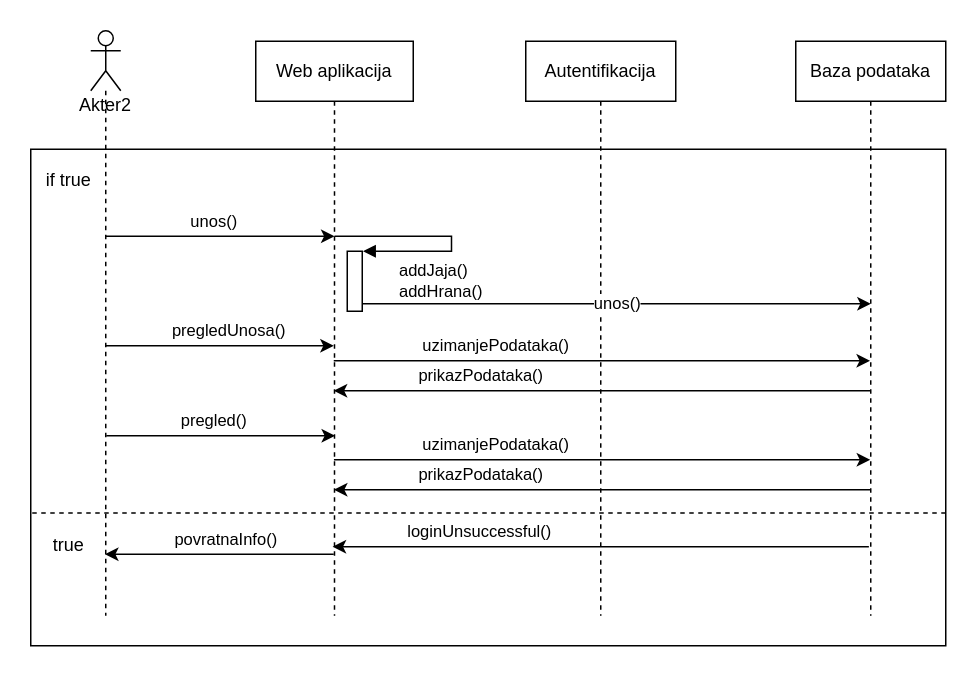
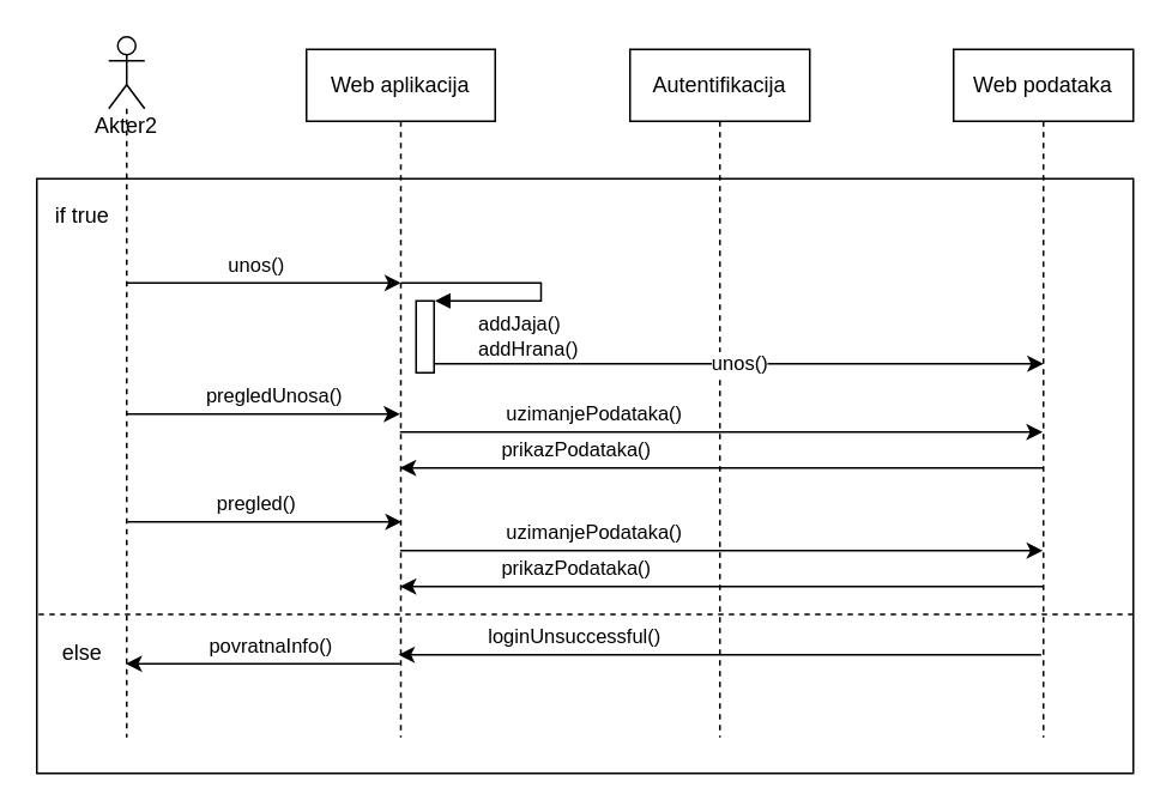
  <mxCell id="0" />
  <mxCell id="1" parent="0" />
  <mxCell id="2" value="" style="rounded=0;whiteSpace=wrap;html=1;" parent="1" vertex="1"><mxGeometry x="20" y="99" width="610" height="331" as="geometry" /></mxCell>
  <mxCell id="3" value="Akter2" style="shape=umlLifeline;participant=umlActor;perimeter=lifelinePerimeter;whiteSpace=wrap;html=1;container=1;collapsible=0;recursiveResize=0;verticalAlign=top;spacingTop=36;outlineConnect=0;size=40;" parent="1" vertex="1"><mxGeometry x="60" y="20" width="20" height="390" as="geometry" /></mxCell>
  <mxCell id="4" value="povratnaInfo()" style="edgeStyle=orthogonalEdgeStyle;rounded=0;orthogonalLoop=1;jettySize=auto;html=1;" parent="1" edge="1"><mxGeometry x="-0.056" y="-10" relative="1" as="geometry"><Array as="points"><mxPoint x="150" y="369" /><mxPoint x="150" y="369" /></Array><mxPoint as="offset" /><mxPoint x="222" y="369" as="sourcePoint" /><mxPoint x="69.5" y="369" as="targetPoint" /></mxGeometry></mxCell>
  <mxCell id="5" value="Web aplikacija" style="shape=umlLifeline;perimeter=lifelinePerimeter;whiteSpace=wrap;html=1;container=1;collapsible=0;recursiveResize=0;outlineConnect=0;" parent="1" vertex="1"><mxGeometry x="170" y="27" width="105" height="383" as="geometry" /></mxCell>
  <mxCell id="6" value="Autentifikacija" style="shape=umlLifeline;perimeter=lifelinePerimeter;whiteSpace=wrap;html=1;container=1;collapsible=0;recursiveResize=0;outlineConnect=0;" parent="1" vertex="1"><mxGeometry x="350" y="27" width="100" height="383" as="geometry" /></mxCell>
- <mxCell id="7" value="Baza podataka" style="shape=umlLifeline;perimeter=lifelinePerimeter;whiteSpace=wrap;html=1;container=1;collapsible=0;recursiveResize=0;outlineConnect=0;" parent="1" vertex="1"><mxGeometry x="530" y="27" width="100" height="383" as="geometry" /></mxCell>
+ <mxCell id="7" value="Web podataka" style="shape=umlLifeline;perimeter=lifelinePerimeter;whiteSpace=wrap;html=1;container=1;collapsible=0;recursiveResize=0;outlineConnect=0;" parent="1" vertex="1"><mxGeometry x="530" y="27" width="100" height="383" as="geometry" /></mxCell>
  <mxCell id="8" value="loginUnsuccessful()" style="edgeStyle=orthogonalEdgeStyle;rounded=0;orthogonalLoop=1;jettySize=auto;html=1;" parent="1" edge="1"><mxGeometry x="0.452" y="-10" relative="1" as="geometry"><mxPoint x="578.75" y="364" as="sourcePoint" /><mxPoint x="221.25" y="364" as="targetPoint" /><Array as="points"><mxPoint x="399.25" y="364" /><mxPoint x="399.25" y="364" /></Array><mxPoint as="offset" /></mxGeometry></mxCell>
  <mxCell id="9" value="" style="endArrow=none;dashed=1;html=1;entryX=0;entryY=0.5;entryDx=0;entryDy=0;exitX=1;exitY=0.684;exitDx=0;exitDy=0;exitPerimeter=0;" parent="1" edge="1"><mxGeometry width="50" height="50" relative="1" as="geometry"><mxPoint x="630" y="341.524" as="sourcePoint" /><mxPoint x="20" y="341.5" as="targetPoint" /></mxGeometry></mxCell>
  <mxCell id="10" value="if true" style="text;html=1;align=center;verticalAlign=middle;resizable=0;points=[];autosize=1;strokeColor=none;" parent="1" vertex="1"><mxGeometry x="20" y="110" width="50" height="20" as="geometry" /></mxCell>
- <mxCell id="11" value="true" style="text;html=1;align=center;verticalAlign=middle;resizable=0;points=[];autosize=1;strokeColor=none;" parent="1" vertex="1"><mxGeometry x="25" y="353" width="40" height="20" as="geometry" /></mxCell>
+ <mxCell id="11" value="else" style="text;html=1;align=center;verticalAlign=middle;resizable=0;points=[];autosize=1;strokeColor=none;" parent="1" vertex="1"><mxGeometry x="25" y="353" width="40" height="20" as="geometry" /></mxCell>
  <mxCell id="12" value="unos()" style="edgeStyle=orthogonalEdgeStyle;rounded=0;orthogonalLoop=1;jettySize=auto;html=1;" edge="1" parent="1"><mxGeometry x="-0.06" y="10" relative="1" as="geometry"><Array as="points"><mxPoint x="140.5" y="157" /><mxPoint x="140.5" y="157" /></Array><mxPoint as="offset" /><mxPoint x="70" y="157" as="sourcePoint" /><mxPoint x="222.5" y="157" as="targetPoint" /></mxGeometry></mxCell>
  <mxCell id="13" value="addJaja()&lt;br&gt;addHrana()" style="edgeStyle=orthogonalEdgeStyle;html=1;align=left;spacingLeft=2;endArrow=block;rounded=0;entryX=1;entryY=0;" edge="1" parent="1"><mxGeometry x="0.748" y="20" relative="1" as="geometry"><mxPoint x="222.5" y="157" as="sourcePoint" /><Array as="points"><mxPoint x="300.5" y="157" /><mxPoint x="300.5" y="167" /></Array><mxPoint x="1" as="offset" /><mxPoint x="241.5" y="167" as="targetPoint" /></mxGeometry></mxCell>
  <mxCell id="14" value="unos()" style="edgeStyle=orthogonalEdgeStyle;rounded=0;orthogonalLoop=1;jettySize=auto;html=1;" edge="1" parent="1"><mxGeometry relative="1" as="geometry"><mxPoint x="241.5" y="202" as="sourcePoint" /><mxPoint x="580" y="202" as="targetPoint" /><Array as="points"><mxPoint x="410.5" y="202" /><mxPoint x="410.5" y="202" /></Array></mxGeometry></mxCell>
  <mxCell id="15" value="" style="html=1;points=[];perimeter=orthogonalPerimeter;" vertex="1" parent="1"><mxGeometry x="231" y="167" width="10" height="40" as="geometry" /></mxCell>
  <mxCell id="16" value="pregledUnosa()" style="edgeStyle=orthogonalEdgeStyle;rounded=0;orthogonalLoop=1;jettySize=auto;html=1;" edge="1" parent="1"><mxGeometry x="0.056" y="10" relative="1" as="geometry"><Array as="points"><mxPoint x="140" y="230" /><mxPoint x="140" y="230" /></Array><mxPoint x="1" as="offset" /><mxPoint x="69.5" y="230" as="sourcePoint" /><mxPoint x="222" y="230" as="targetPoint" /></mxGeometry></mxCell>
  <mxCell id="17" value="uzimanjePodataka()" style="edgeStyle=orthogonalEdgeStyle;rounded=0;orthogonalLoop=1;jettySize=auto;html=1;" edge="1" parent="1"><mxGeometry x="-0.396" y="10" relative="1" as="geometry"><Array as="points"><mxPoint x="400" y="240" /><mxPoint x="400" y="240" /></Array><mxPoint as="offset" /><mxPoint x="222" y="240" as="sourcePoint" /><mxPoint x="579.5" y="240" as="targetPoint" /></mxGeometry></mxCell>
  <mxCell id="18" value="prikazPodataka()" style="edgeStyle=orthogonalEdgeStyle;rounded=0;orthogonalLoop=1;jettySize=auto;html=1;" edge="1" parent="1"><mxGeometry x="0.452" y="-10" relative="1" as="geometry"><Array as="points"><mxPoint x="400" y="260" /><mxPoint x="400" y="260" /></Array><mxPoint as="offset" /><mxPoint x="579.5" y="260" as="sourcePoint" /><mxPoint x="222" y="260" as="targetPoint" /></mxGeometry></mxCell>
  <mxCell id="19" value="pregled()" style="edgeStyle=orthogonalEdgeStyle;rounded=0;orthogonalLoop=1;jettySize=auto;html=1;" edge="1" parent="1"><mxGeometry x="-0.06" y="10" relative="1" as="geometry"><Array as="points"><mxPoint x="140.87" y="290" /><mxPoint x="140.87" y="290" /></Array><mxPoint as="offset" /><mxPoint x="70.37" y="290" as="sourcePoint" /><mxPoint x="222.87" y="290" as="targetPoint" /></mxGeometry></mxCell>
  <mxCell id="20" value="uzimanjePodataka()" style="edgeStyle=orthogonalEdgeStyle;rounded=0;orthogonalLoop=1;jettySize=auto;html=1;" edge="1" parent="1"><mxGeometry x="-0.396" y="10" relative="1" as="geometry"><Array as="points"><mxPoint x="400.12" y="306" /><mxPoint x="400.12" y="306" /></Array><mxPoint as="offset" /><mxPoint x="222.12" y="306" as="sourcePoint" /><mxPoint x="579.62" y="306" as="targetPoint" /></mxGeometry></mxCell>
  <mxCell id="21" value="prikazPodataka()" style="edgeStyle=orthogonalEdgeStyle;rounded=0;orthogonalLoop=1;jettySize=auto;html=1;" edge="1" parent="1"><mxGeometry x="0.452" y="-10" relative="1" as="geometry"><Array as="points"><mxPoint x="400.12" y="326" /><mxPoint x="400.12" y="326" /></Array><mxPoint as="offset" /><mxPoint x="579.62" y="326" as="sourcePoint" /><mxPoint x="222.12" y="326" as="targetPoint" /></mxGeometry></mxCell>
